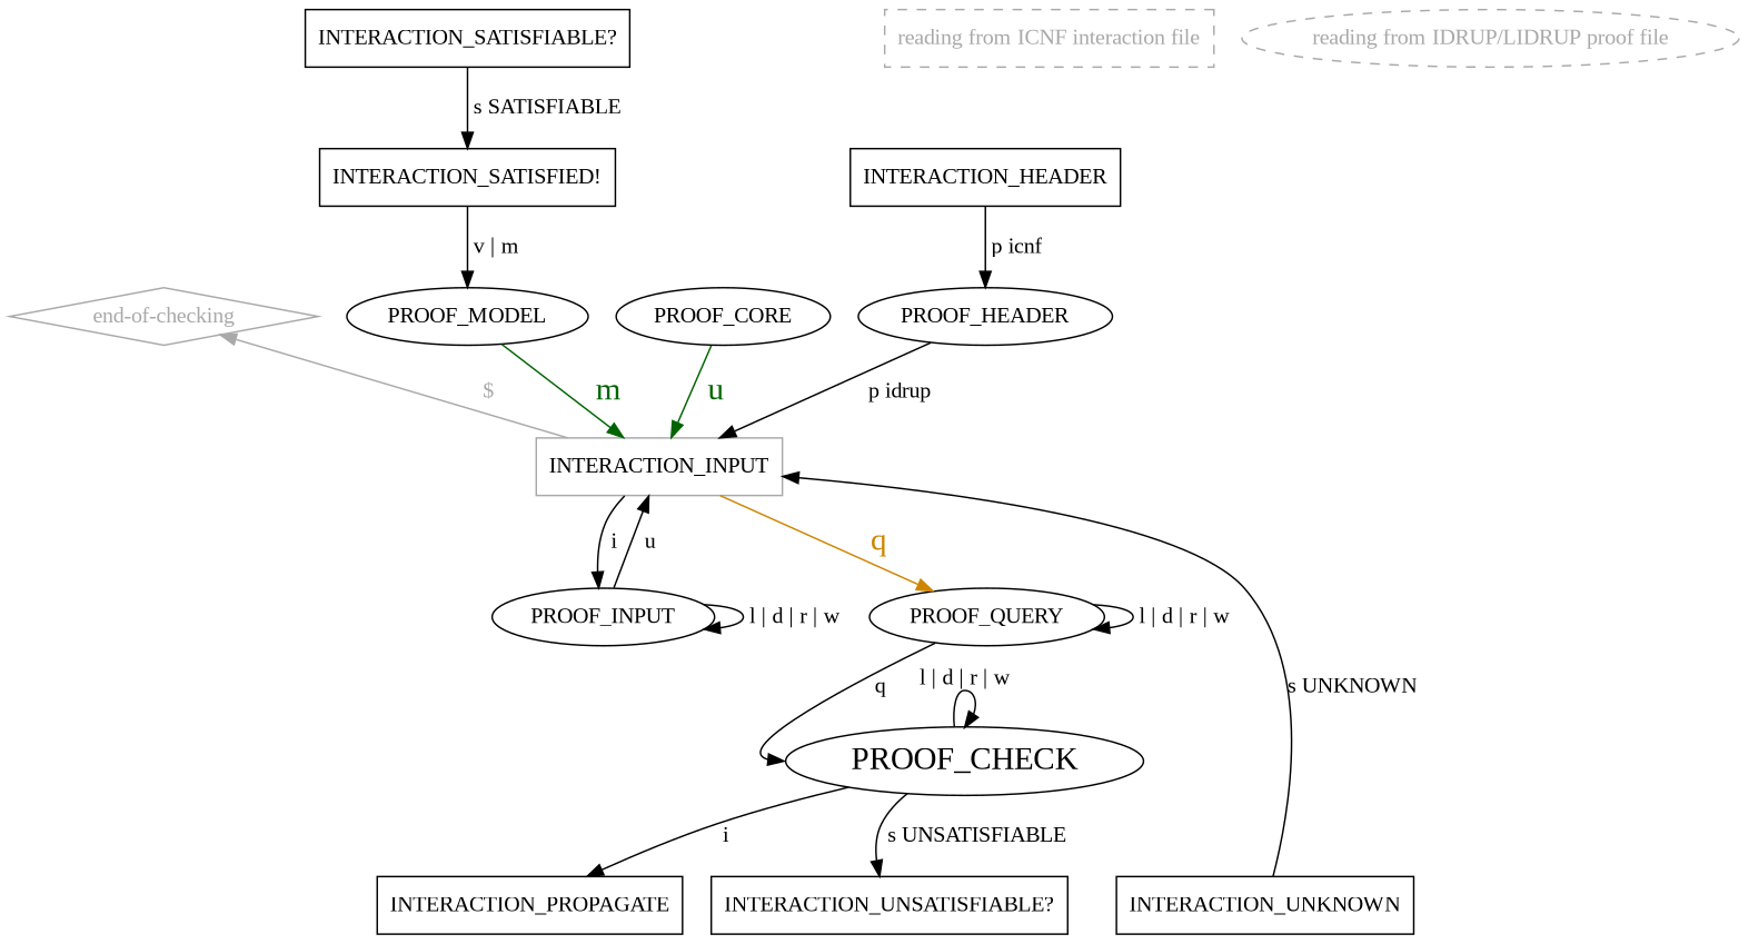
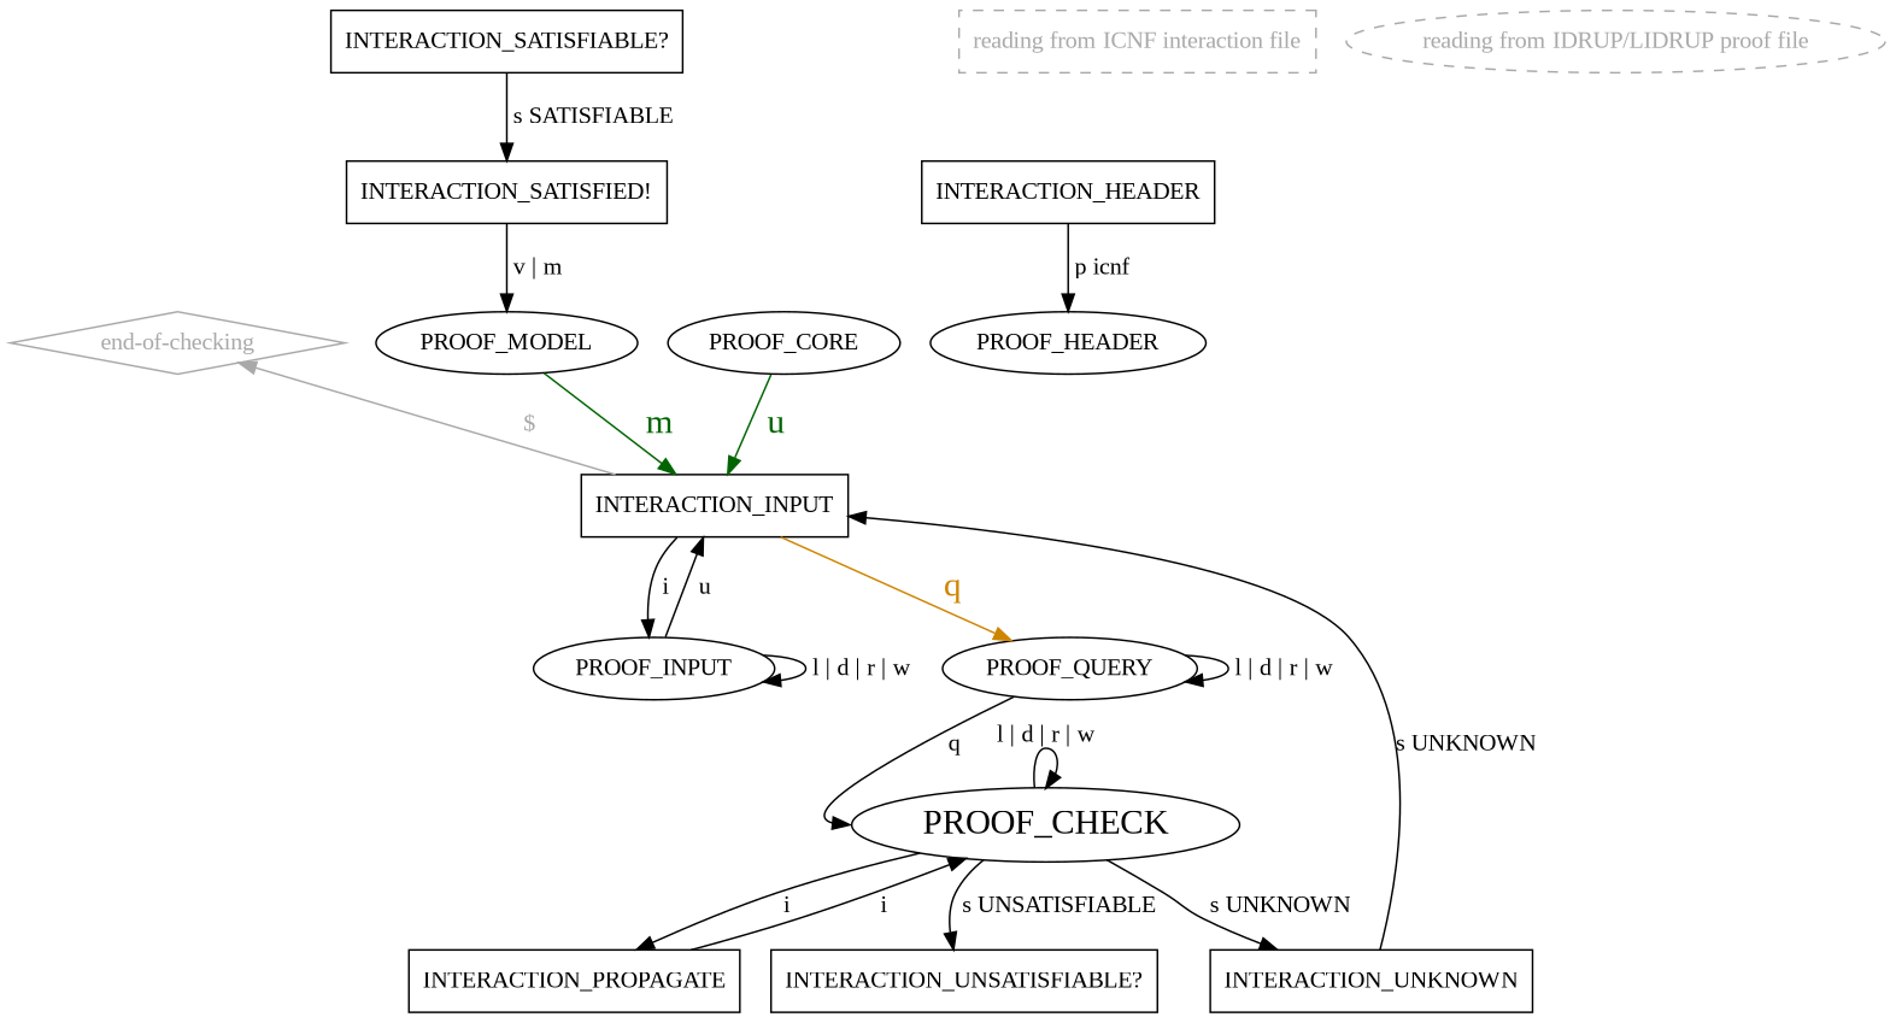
  digraph {
    fontname="Liberation Serif"
    node [fontname="Liberation Serif"]
    edge [fontname="Liberation Serif"]
    PROOF_HEADER
    INTERACTION_HEADER [shape=box]
-   INTERACTION_INPUT [shape=box color=darkgray]
+   INTERACTION_INPUT [shape=box]
    PROOF_INPUT
    PROOF_QUERY
    n6 [label="                     " style=invis]
    n7 [color=darkgray fontcolor=darkgray label="reading from ICNF interaction file" shape=box style=dashed]
    n8 [color=darkgray fontcolor=darkgray label="reading from IDRUP/LIDRUP proof file" style=dashed]
    "end-of-checking" [color=darkgray fontcolor=darkgray shape=diamond]
    PROOF_CHECK [fontsize=20]
    INTERACTION_PROPAGATE [shape=box]
    n12 [label="INTERACTION_UNSATISFIABLE?" shape=box]
    INTERACTION_UNKNOWN [shape=box]
    n14 [label="INTERACTION_SATISFIABLE?" shape=box]
    n15 [label="INTERACTION_SATISFIED!" shape=box]
    PROOF_MODEL
    PROOF_CORE
-   PROOF_HEADER -> INTERACTION_INPUT [label=" p idrup"]
    INTERACTION_HEADER -> PROOF_HEADER [label=" p icnf" weight=2]
    INTERACTION_INPUT -> PROOF_INPUT [label=" i " weight=2]
    INTERACTION_INPUT -> PROOF_QUERY [color=orange3 fontcolor=orange3 fontsize=20 label=" q " weight=2]
    PROOF_INPUT -> INTERACTION_INPUT [label=" u " weight=3]
    PROOF_INPUT -> PROOF_INPUT [label=" l | d | r | w"]
    PROOF_QUERY -> PROOF_QUERY [label=" l | d | r | w"]
    PROOF_QUERY -> PROOF_CHECK [headport=w label=" q "]
    "end-of-checking" -> INTERACTION_INPUT [color=darkgray dir=back fontcolor=darkgray label="  $    "]
    PROOF_CHECK -> PROOF_CHECK [dir=back headport=_ label=" l | d | r | w " tailport=n]
    PROOF_CHECK -> INTERACTION_PROPAGATE [label=" i "]
    PROOF_CHECK -> n12 [label=" s UNSATISFIABLE "]
+   PROOF_CHECK -> INTERACTION_UNKNOWN [label=" s UNKNOWN " weight=2]
+   INTERACTION_PROPAGATE -> PROOF_CHECK [label=" i "]
    INTERACTION_UNKNOWN -> INTERACTION_INPUT [label="s UNKNOWN" weight=2]
    n14 -> n15 [label=" s SATISFIABLE "]
    n15 -> PROOF_MODEL [label=" v | m "]
    PROOF_MODEL -> INTERACTION_INPUT [color=darkgreen fontcolor=darkgreen fontsize=20 label=" m "]
    PROOF_CORE -> INTERACTION_INPUT [color=darkgreen fontcolor=darkgreen fontsize=20 label=" u "]
  }
